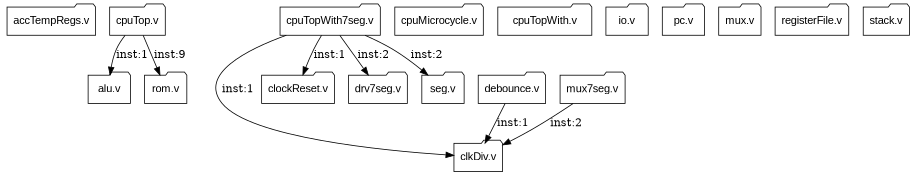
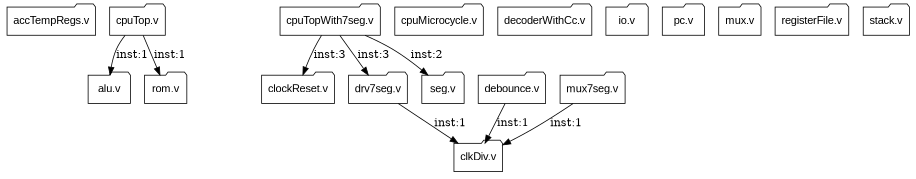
  digraph {
    rankdir=TB
    node [fontname=Arial shape=folder]
    n1 [label="accTempRegs.v"]
    n2 [label="alu.v"]
    n3 [label="clkDiv.v"]
    n4 [label="clockReset.v"]
    n5 [label="cpuMicrocycle.v"]
    n6 [label="cpuTop.v"]
    n7 [label="rom.v"]
    n8 [label="cpuTopWith7seg.v"]
    n9 [label="drv7seg.v"]
    n10 [label="seg.v"]
    n11 [label="debounce.v"]
-   n12 [label="cpuTopWith.v"]
+   n12 [label="decoderWithCc.v"]
    n13 [label="io.v"]
    n14 [label="mux7seg.v"]
    n15 [label="pc.v"]
    n16 [label="mux.v"]
    n17 [label="registerFile.v"]
    n18 [label="stack.v"]
    n6 -> n2 [label="inst:1"]
-   n6 -> n7 [label="inst:9"]
-   n8 -> n3 [label="inst:1"]
-   n8 -> n4 [label="inst:1"]
-   n8 -> n9 [label="inst:2"]
+   n6 -> n7 [label="inst:1"]
+   n9 -> n3 [label="inst:1"]
+   n8 -> n4 [label="inst:3"]
+   n8 -> n9 [label="inst:3"]
    n8 -> n10 [label="inst:2"]
    n11 -> n3 [label="inst:1"]
-   n14 -> n3 [label="inst:2"]
+   n14 -> n3 [label="inst:1"]
  }
